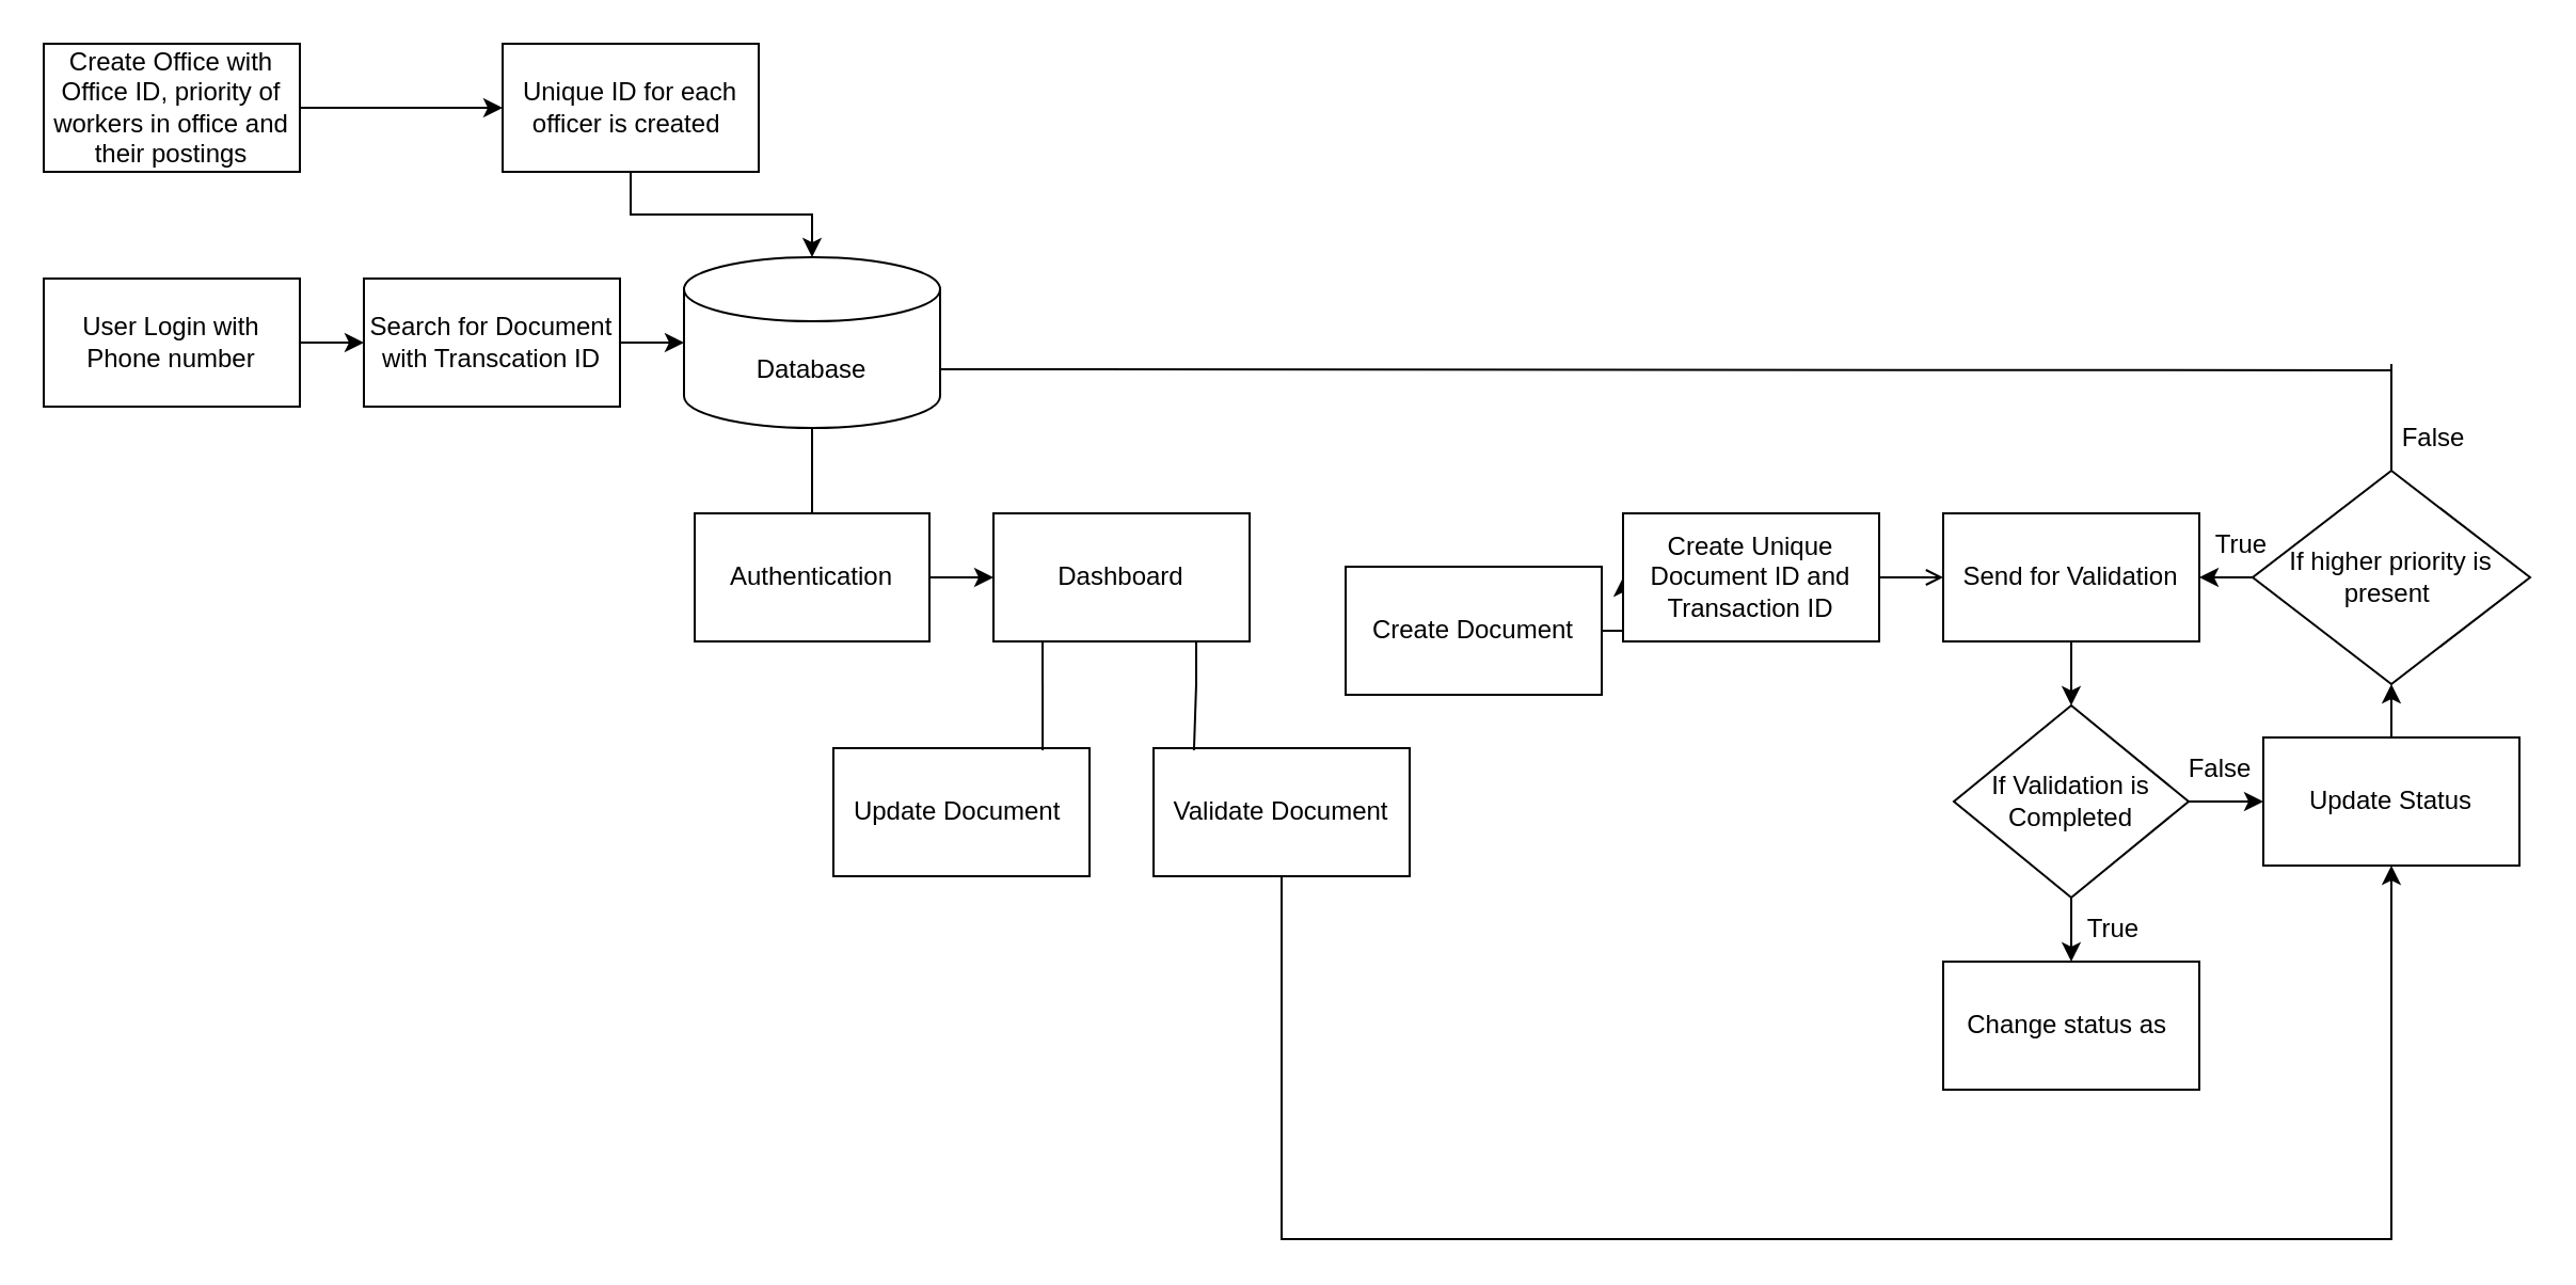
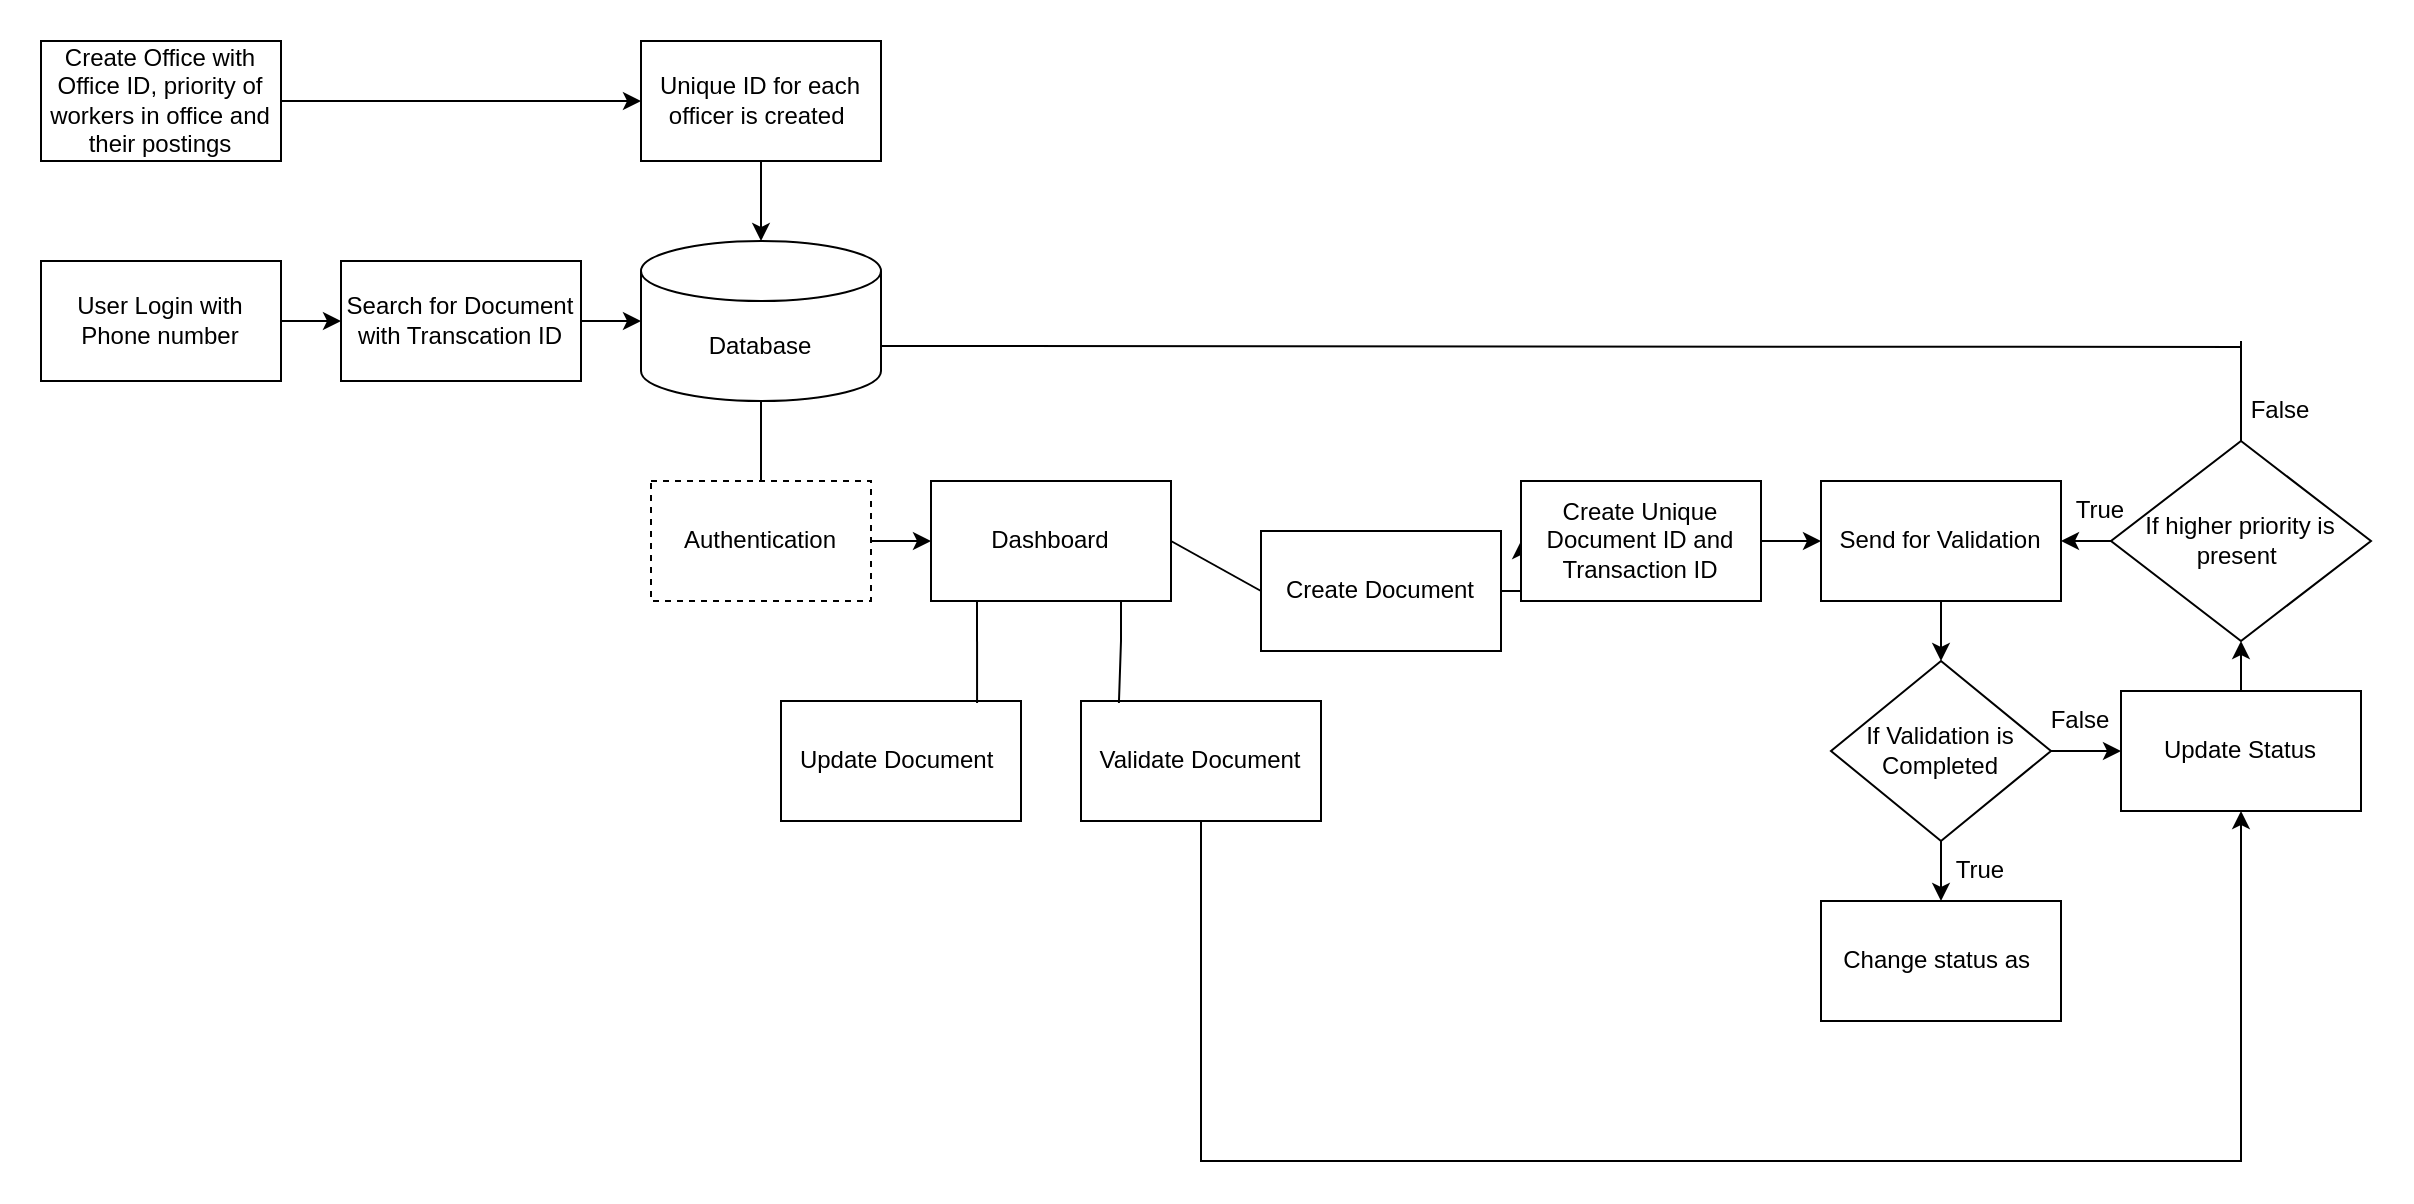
  <mxCell id="0" />
  <mxCell id="1" parent="0" />
  <mxCell id="2" value="Database" style="shape=cylinder3;whiteSpace=wrap;html=1;boundedLbl=1;backgroundOutline=1;size=15;" vertex="1" parent="1"><mxGeometry x="320" y="120" width="120" height="80" as="geometry" /></mxCell>
  <mxCell id="3" style="edgeStyle=orthogonalEdgeStyle;rounded=0;orthogonalLoop=1;jettySize=auto;html=1;exitX=1;exitY=0.5;exitDx=0;exitDy=0;entryX=0;entryY=0.5;entryDx=0;entryDy=0;" edge="1" parent="1" source="4" target="6"><mxGeometry relative="1" as="geometry" /></mxCell>
  <mxCell id="4" value="Create Office with Office ID, priority of workers in office and their postings" style="rounded=0;whiteSpace=wrap;html=1;" vertex="1" parent="1"><mxGeometry x="20" y="20" width="120" height="60" as="geometry" /></mxCell>
  <mxCell id="5" style="edgeStyle=orthogonalEdgeStyle;rounded=0;orthogonalLoop=1;jettySize=auto;html=1;exitX=0.5;exitY=1;exitDx=0;exitDy=0;entryX=0.5;entryY=0;entryDx=0;entryDy=0;entryPerimeter=0;" edge="1" parent="1" source="6" target="2"><mxGeometry relative="1" as="geometry" /></mxCell>
- <mxCell id="6" value="Unique ID for each officer is created&amp;nbsp;" style="rounded=0;whiteSpace=wrap;html=1;" vertex="1" parent="1"><mxGeometry x="235" y="20" width="120" height="60" as="geometry" /></mxCell>
+ <mxCell id="6" value="Unique ID for each officer is created&amp;nbsp;" style="rounded=0;whiteSpace=wrap;html=1;" vertex="1" parent="1"><mxGeometry x="320" y="20" width="120" height="60" as="geometry" /></mxCell>
  <mxCell id="7" value="Dashboard" style="rounded=0;whiteSpace=wrap;html=1;" vertex="1" parent="1"><mxGeometry x="465" y="240" width="120" height="60" as="geometry" /></mxCell>
  <mxCell id="8" style="edgeStyle=orthogonalEdgeStyle;rounded=0;orthogonalLoop=1;jettySize=auto;html=1;exitX=1;exitY=0.5;exitDx=0;exitDy=0;entryX=0;entryY=0.5;entryDx=0;entryDy=0;" edge="1" parent="1" source="9" target="24"><mxGeometry relative="1" as="geometry" /></mxCell>
  <mxCell id="9" value="Create Document" style="rounded=0;whiteSpace=wrap;html=1;" vertex="1" parent="1"><mxGeometry x="630" y="265" width="120" height="60" as="geometry" /></mxCell>
  <mxCell id="10" value="Update Document&amp;nbsp;" style="rounded=0;whiteSpace=wrap;html=1;" vertex="1" parent="1"><mxGeometry x="390" y="350" width="120" height="60" as="geometry" /></mxCell>
  <mxCell id="11" style="edgeStyle=orthogonalEdgeStyle;rounded=0;orthogonalLoop=1;jettySize=auto;html=1;exitX=0.5;exitY=1;exitDx=0;exitDy=0;entryX=0.5;entryY=1;entryDx=0;entryDy=0;" edge="1" parent="1" source="12" target="29"><mxGeometry relative="1" as="geometry"><mxPoint x="1120" y="700" as="targetPoint" /><Array as="points"><mxPoint x="600" y="580" /><mxPoint x="1120" y="580" /></Array></mxGeometry></mxCell>
  <mxCell id="12" value="Validate Document" style="rounded=0;whiteSpace=wrap;html=1;" vertex="1" parent="1"><mxGeometry x="540" y="350" width="120" height="60" as="geometry" /></mxCell>
  <mxCell id="13" value="" style="endArrow=none;html=1;rounded=0;exitX=0.817;exitY=0.017;exitDx=0;exitDy=0;exitPerimeter=0;" edge="1" parent="1" source="10"><mxGeometry width="50" height="50" relative="1" as="geometry"><mxPoint x="500" y="320" as="sourcePoint" /><mxPoint x="488" y="300" as="targetPoint" /></mxGeometry></mxCell>
  <mxCell id="14" value="" style="endArrow=none;html=1;rounded=0;exitX=0.158;exitY=0.017;exitDx=0;exitDy=0;exitPerimeter=0;" edge="1" parent="1" source="12"><mxGeometry width="50" height="50" relative="1" as="geometry"><mxPoint x="500" y="320" as="sourcePoint" /><mxPoint x="560" y="300" as="targetPoint" /><Array as="points"><mxPoint x="560" y="320" /></Array></mxGeometry></mxCell>
+ <mxCell id="15" value="" style="endArrow=none;html=1;rounded=0;entryX=0;entryY=0.5;entryDx=0;entryDy=0;exitX=1;exitY=0.5;exitDx=0;exitDy=0;" edge="1" parent="1" source="7" target="9"><mxGeometry width="50" height="50" relative="1" as="geometry"><mxPoint x="500" y="320" as="sourcePoint" /><mxPoint x="550" y="270" as="targetPoint" /></mxGeometry></mxCell>
  <mxCell id="16" style="edgeStyle=orthogonalEdgeStyle;rounded=0;orthogonalLoop=1;jettySize=auto;html=1;exitX=1;exitY=0.5;exitDx=0;exitDy=0;entryX=0;entryY=0.5;entryDx=0;entryDy=0;" edge="1" parent="1" source="17" target="7"><mxGeometry relative="1" as="geometry" /></mxCell>
- <mxCell id="17" value="Authentication" style="rounded=0;whiteSpace=wrap;html=1;" vertex="1" parent="1"><mxGeometry x="325" y="240" width="110" height="60" as="geometry" /></mxCell>
+ <mxCell id="17" value="Authentication" style="rounded=0;whiteSpace=wrap;html=1;dashed=1;" vertex="1" parent="1"><mxGeometry x="325" y="240" width="110" height="60" as="geometry" /></mxCell>
  <mxCell id="18" value="" style="endArrow=none;html=1;rounded=0;entryX=0.5;entryY=1;entryDx=0;entryDy=0;entryPerimeter=0;exitX=0.5;exitY=0;exitDx=0;exitDy=0;" edge="1" parent="1" source="17" target="2"><mxGeometry width="50" height="50" relative="1" as="geometry"><mxPoint x="460" y="350" as="sourcePoint" /><mxPoint x="510" y="300" as="targetPoint" /></mxGeometry></mxCell>
  <mxCell id="19" style="edgeStyle=orthogonalEdgeStyle;rounded=0;orthogonalLoop=1;jettySize=auto;html=1;exitX=1;exitY=0.5;exitDx=0;exitDy=0;entryX=0;entryY=0.5;entryDx=0;entryDy=0;" edge="1" parent="1" source="20" target="22"><mxGeometry relative="1" as="geometry" /></mxCell>
  <mxCell id="20" value="User Login with Phone number" style="rounded=0;whiteSpace=wrap;html=1;" vertex="1" parent="1"><mxGeometry x="20" y="130" width="120" height="60" as="geometry" /></mxCell>
  <mxCell id="21" style="edgeStyle=orthogonalEdgeStyle;rounded=0;orthogonalLoop=1;jettySize=auto;html=1;exitX=1;exitY=0.5;exitDx=0;exitDy=0;entryX=0;entryY=0.5;entryDx=0;entryDy=0;entryPerimeter=0;" edge="1" parent="1" source="22" target="2"><mxGeometry relative="1" as="geometry" /></mxCell>
  <mxCell id="22" value="Search for Document with Transcation ID" style="rounded=0;whiteSpace=wrap;html=1;" vertex="1" parent="1"><mxGeometry x="170" y="130" width="120" height="60" as="geometry" /></mxCell>
- <mxCell id="23" style="edgeStyle=orthogonalEdgeStyle;rounded=0;orthogonalLoop=1;jettySize=auto;html=1;exitX=1;exitY=0.5;exitDx=0;exitDy=0;entryX=0;entryY=0.5;entryDx=0;entryDy=0;endArrow=open;" edge="1" parent="1" source="24" target="27"><mxGeometry relative="1" as="geometry" /></mxCell>
+ <mxCell id="23" style="edgeStyle=orthogonalEdgeStyle;rounded=0;orthogonalLoop=1;jettySize=auto;html=1;exitX=1;exitY=0.5;exitDx=0;exitDy=0;entryX=0;entryY=0.5;entryDx=0;entryDy=0;" edge="1" parent="1" source="24" target="27"><mxGeometry relative="1" as="geometry" /></mxCell>
  <mxCell id="24" value="Create Unique Document ID and Transaction ID" style="rounded=0;whiteSpace=wrap;html=1;" vertex="1" parent="1"><mxGeometry x="760" y="240" width="120" height="60" as="geometry" /></mxCell>
  <mxCell id="25" style="edgeStyle=orthogonalEdgeStyle;rounded=0;orthogonalLoop=1;jettySize=auto;html=1;entryX=0;entryY=0.5;entryDx=0;entryDy=0;exitX=1;exitY=0.5;exitDx=0;exitDy=0;" edge="1" parent="1" source="32" target="29"><mxGeometry relative="1" as="geometry"><mxPoint x="1070" y="270" as="sourcePoint" /></mxGeometry></mxCell>
  <mxCell id="26" style="edgeStyle=orthogonalEdgeStyle;rounded=0;orthogonalLoop=1;jettySize=auto;html=1;exitX=0.5;exitY=1;exitDx=0;exitDy=0;" edge="1" parent="1" source="27" target="32"><mxGeometry relative="1" as="geometry" /></mxCell>
  <mxCell id="27" value="Send for Validation" style="rounded=0;whiteSpace=wrap;html=1;" vertex="1" parent="1"><mxGeometry x="910" y="240" width="120" height="60" as="geometry" /></mxCell>
  <mxCell id="28" style="edgeStyle=orthogonalEdgeStyle;rounded=0;orthogonalLoop=1;jettySize=auto;html=1;exitX=0.5;exitY=0;exitDx=0;exitDy=0;entryX=0.5;entryY=1;entryDx=0;entryDy=0;" edge="1" parent="1" source="29" target="37"><mxGeometry relative="1" as="geometry" /></mxCell>
  <mxCell id="29" value="Update Status" style="rounded=0;whiteSpace=wrap;html=1;" vertex="1" parent="1"><mxGeometry x="1060" y="345" width="120" height="60" as="geometry" /></mxCell>
  <mxCell id="30" value="" style="endArrow=none;html=1;rounded=0;entryX=1;entryY=0;entryDx=0;entryDy=52.5;entryPerimeter=0;" edge="1" parent="1" target="2"><mxGeometry width="50" height="50" relative="1" as="geometry"><mxPoint x="1120" y="173" as="sourcePoint" /><mxPoint x="970" y="170" as="targetPoint" /></mxGeometry></mxCell>
  <mxCell id="31" style="edgeStyle=orthogonalEdgeStyle;rounded=0;orthogonalLoop=1;jettySize=auto;html=1;exitX=0.5;exitY=1;exitDx=0;exitDy=0;entryX=0.5;entryY=0;entryDx=0;entryDy=0;" edge="1" parent="1" source="32"><mxGeometry relative="1" as="geometry"><mxPoint x="970" y="450" as="targetPoint" /></mxGeometry></mxCell>
  <mxCell id="32" value="If Validation is Completed" style="rhombus;whiteSpace=wrap;html=1;" vertex="1" parent="1"><mxGeometry x="915" y="330" width="110" height="90" as="geometry" /></mxCell>
  <mxCell id="33" value="True" style="text;html=1;strokeColor=none;fillColor=none;align=center;verticalAlign=middle;whiteSpace=wrap;rounded=0;" vertex="1" parent="1"><mxGeometry x="960" y="420" width="60" height="30" as="geometry" /></mxCell>
  <mxCell id="34" value="False" style="text;html=1;strokeColor=none;fillColor=none;align=center;verticalAlign=middle;whiteSpace=wrap;rounded=0;" vertex="1" parent="1"><mxGeometry x="1010" y="345" width="60" height="30" as="geometry" /></mxCell>
  <mxCell id="35" value="Change status as&amp;nbsp;" style="rounded=0;whiteSpace=wrap;html=1;" vertex="1" parent="1"><mxGeometry x="910" y="450" width="120" height="60" as="geometry" /></mxCell>
  <mxCell id="36" style="edgeStyle=orthogonalEdgeStyle;rounded=0;orthogonalLoop=1;jettySize=auto;html=1;exitX=0;exitY=0.5;exitDx=0;exitDy=0;entryX=1;entryY=0.5;entryDx=0;entryDy=0;" edge="1" parent="1" source="37" target="27"><mxGeometry relative="1" as="geometry" /></mxCell>
  <mxCell id="37" value="If higher priority is present&amp;nbsp;" style="rhombus;whiteSpace=wrap;html=1;" vertex="1" parent="1"><mxGeometry x="1055" y="220" width="130" height="100" as="geometry" /></mxCell>
  <mxCell id="38" value="" style="endArrow=none;html=1;rounded=0;exitX=0.5;exitY=0;exitDx=0;exitDy=0;" edge="1" parent="1" source="37"><mxGeometry width="50" height="50" relative="1" as="geometry"><mxPoint x="790" y="420" as="sourcePoint" /><mxPoint x="1120" y="170" as="targetPoint" /></mxGeometry></mxCell>
  <mxCell id="39" value="True" style="text;html=1;strokeColor=none;fillColor=none;align=center;verticalAlign=middle;whiteSpace=wrap;rounded=0;" vertex="1" parent="1"><mxGeometry x="1020" y="240" width="60" height="30" as="geometry" /></mxCell>
  <mxCell id="40" value="False" style="text;html=1;strokeColor=none;fillColor=none;align=center;verticalAlign=middle;whiteSpace=wrap;rounded=0;" vertex="1" parent="1"><mxGeometry x="1110" y="190" width="60" height="30" as="geometry" /></mxCell>
